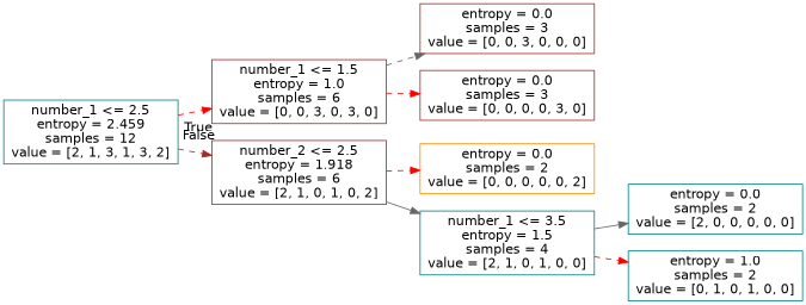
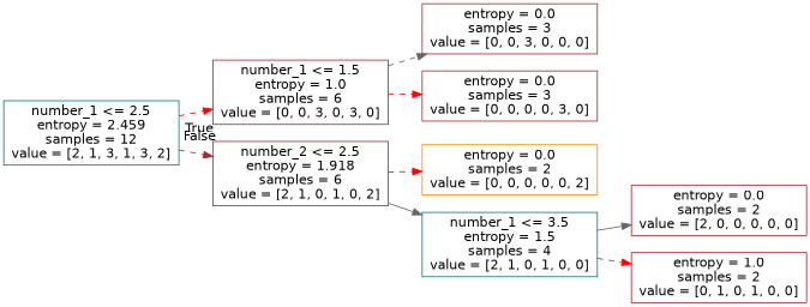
  digraph {
    rankdir=LR
    node [color=teal fontname=helvetica shape=box]
    edge [color=red fontname=helvetica style=dashed]
    n1 [label="number_1 <= 2.5\nentropy = 2.459\nsamples = 12\nvalue = [2, 1, 3, 1, 3, 2]"]
    n2 [color=brown label="number_1 <= 1.5\nentropy = 1.0\nsamples = 6\nvalue = [0, 0, 3, 0, 3, 0]"]
    n3 [color=brown label="number_2 <= 2.5\nentropy = 1.918\nsamples = 6\nvalue = [2, 1, 0, 1, 0, 2]"]
    n4 [color=brown label="entropy = 0.0\nsamples = 3\nvalue = [0, 0, 3, 0, 0, 0]"]
    n5 [color=brown label="entropy = 0.0\nsamples = 3\nvalue = [0, 0, 0, 0, 3, 0]"]
    n6 [color=darkorange label="entropy = 0.0\nsamples = 2\nvalue = [0, 0, 0, 0, 0, 2]"]
    n7 [label="number_1 <= 3.5\nentropy = 1.5\nsamples = 4\nvalue = [2, 1, 0, 1, 0, 0]"]
-   n8 [label="entropy = 0.0\nsamples = 2\nvalue = [2, 0, 0, 0, 0, 0]"]
-   n9 [label="entropy = 1.0\nsamples = 2\nvalue = [0, 1, 0, 1, 0, 0]"]
+   n8 [color=brown label="entropy = 0.0\nsamples = 2\nvalue = [2, 0, 0, 0, 0, 0]"]
+   n9 [color=brown label="entropy = 1.0\nsamples = 2\nvalue = [0, 1, 0, 1, 0, 0]"]
    n1 -> n2 [headlabel=True labelangle=45 labeldistance=2.5]
    n1 -> n3 [color=brown headlabel=False labelangle=-45 labeldistance=2.5]
    n2 -> n4 [color=gray40]
    n2 -> n5
    n3 -> n6
    n3 -> n7 [color=gray40 style=solid]
    n7 -> n8 [color=gray40 style=solid]
    n7 -> n9
  }
